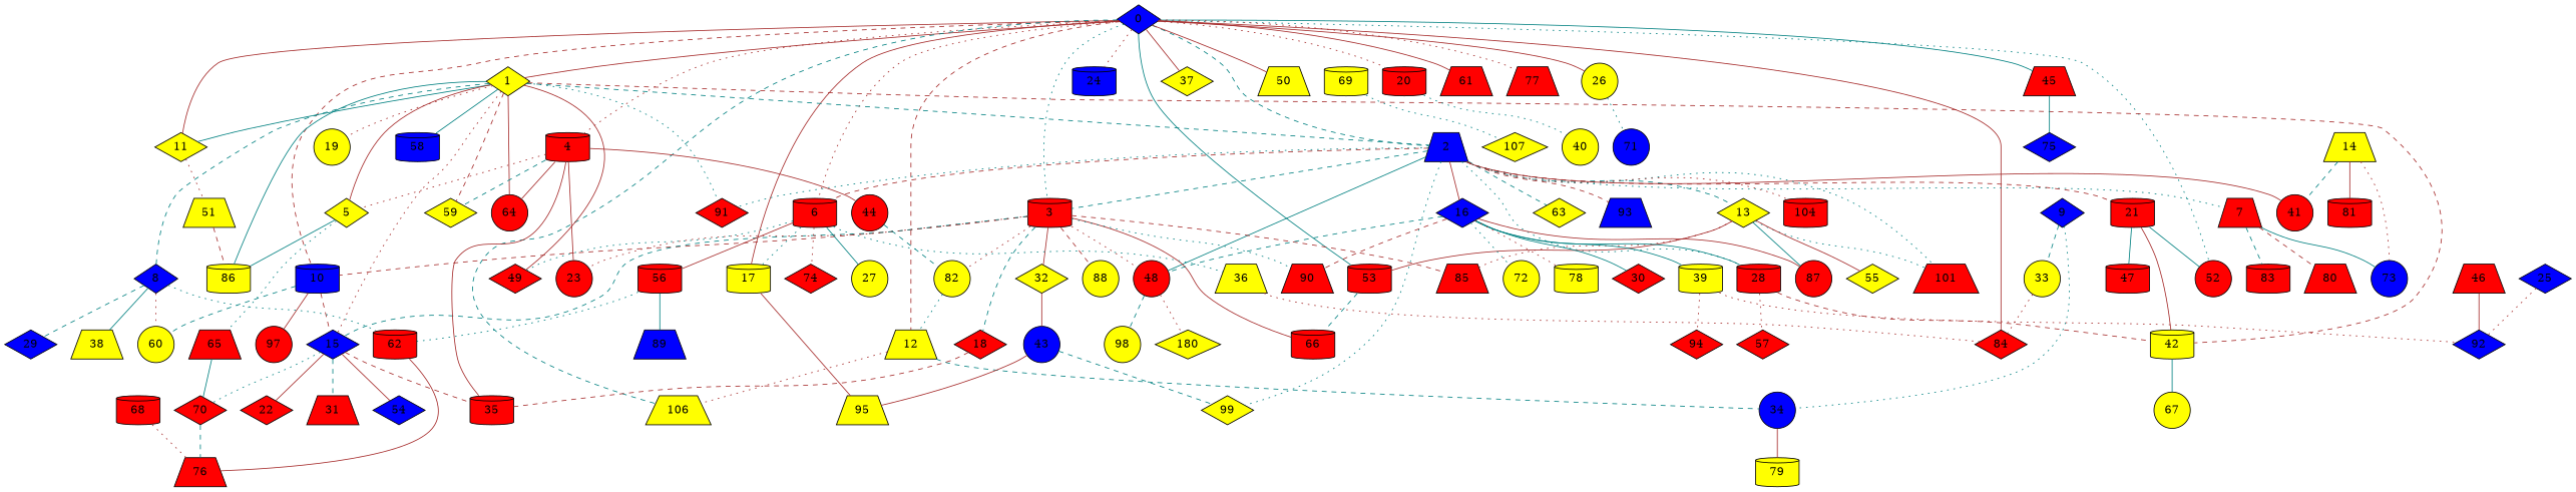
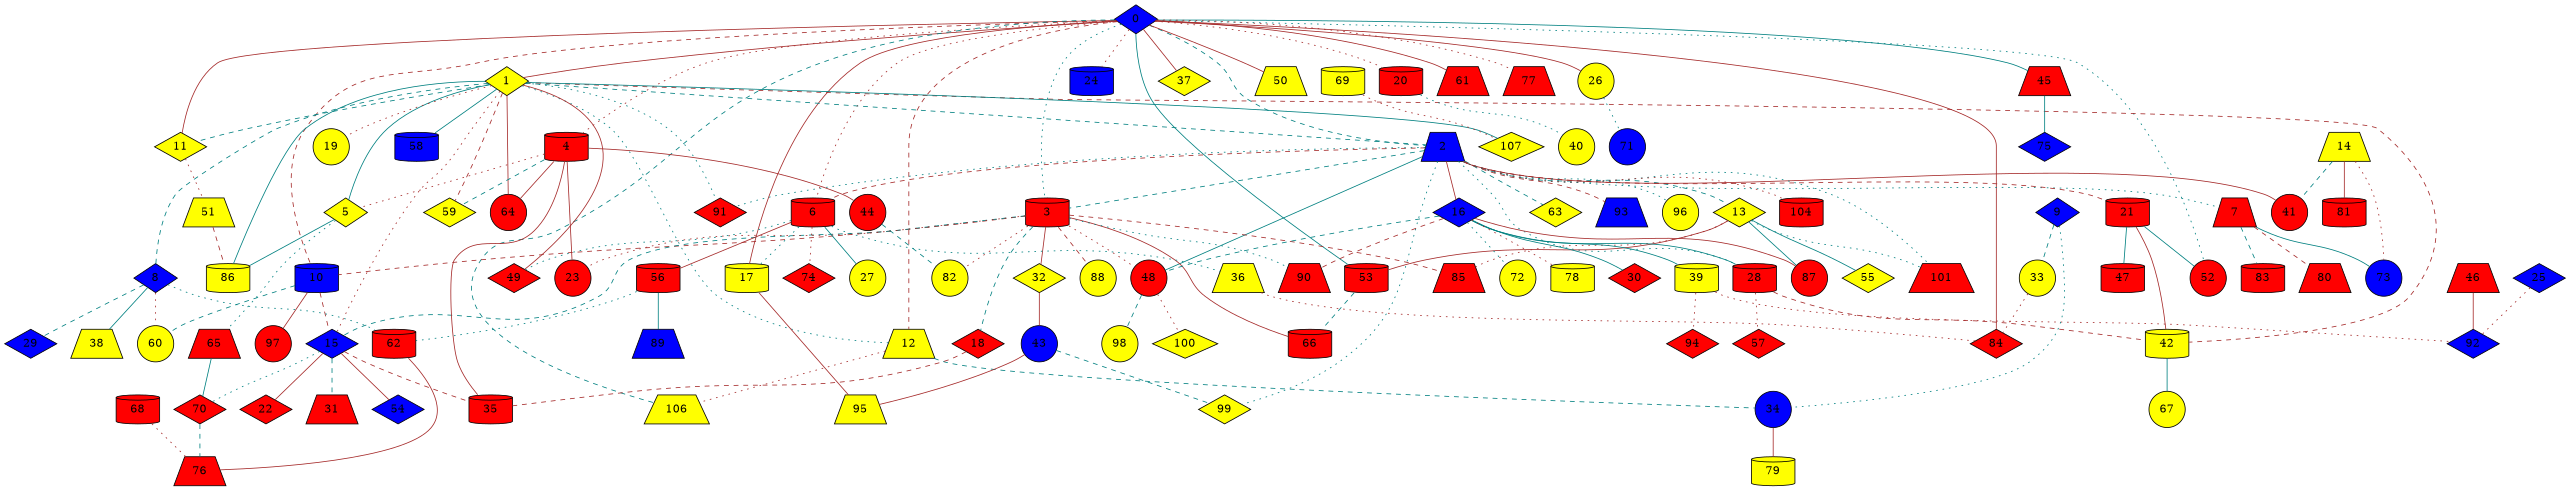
  graph {
    node [fillcolor=red shape=diamond style=filled]
    edge [color=brown style=solid]
    0 [fillcolor=blue]
    1 [fillcolor=yellow]
    2 [fillcolor=blue shape=trapezium]
    3 [shape=cylinder]
    4 [shape=cylinder]
    6 [shape=cylinder]
    10 [fillcolor=blue shape=cylinder]
    11 [fillcolor=yellow]
    12 [fillcolor=yellow shape=trapezium]
    17 [fillcolor=yellow shape=cylinder]
    20 [shape=cylinder]
    24 [fillcolor=blue shape=cylinder]
    26 [fillcolor=yellow shape=circle]
    37 [fillcolor=yellow]
    45 [shape=trapezium]
    50 [fillcolor=yellow shape=trapezium]
    52 [shape=circle]
    53 [shape=cylinder]
    61 [shape=trapezium]
    77 [shape=trapezium]
    84
    n22 [fillcolor=yellow label=106 shape=trapezium]
    5 [fillcolor=yellow]
    8 [fillcolor=blue]
    15 [fillcolor=blue]
    19 [fillcolor=yellow shape=circle]
    42 [fillcolor=yellow shape=cylinder]
    49
    58 [fillcolor=blue shape=cylinder]
    59 [fillcolor=yellow]
    64 [shape=circle]
    86 [fillcolor=yellow shape=cylinder]
    91
    n34 [fillcolor=yellow label=107]
    7 [shape=trapezium]
    13 [fillcolor=yellow]
    16 [fillcolor=blue]
    21 [shape=cylinder]
    28 [shape=cylinder]
    41 [shape=circle]
    48 [shape=circle]
    63 [fillcolor=yellow]
    93 [fillcolor=blue shape=trapezium]
+   96 [fillcolor=yellow shape=circle]
    99 [fillcolor=yellow]
    101 [shape=trapezium]
    104 [shape=cylinder]
    18
    23 [shape=circle]
    32 [fillcolor=yellow]
    66 [shape=cylinder]
    82 [fillcolor=yellow shape=circle]
    85 [shape=trapezium]
    88 [fillcolor=yellow shape=circle]
    90 [shape=trapezium]
    35 [shape=cylinder]
    44 [shape=circle]
    27 [fillcolor=yellow shape=circle]
    36 [fillcolor=yellow shape=trapezium]
    56 [shape=cylinder]
    74
    60 [fillcolor=yellow shape=circle]
    97 [shape=circle]
    51 [fillcolor=yellow shape=trapezium]
    34 [fillcolor=blue shape=circle]
    95 [fillcolor=yellow shape=trapezium]
    40 [fillcolor=yellow shape=circle]
    71 [fillcolor=blue shape=circle]
    75 [fillcolor=blue]
    65 [shape=trapezium]
    38 [fillcolor=yellow shape=trapezium]
    29 [fillcolor=blue]
    62 [shape=cylinder]
    22
    31 [shape=trapezium]
    54 [fillcolor=blue]
    70
    67 [fillcolor=yellow shape=circle]
    73 [fillcolor=blue shape=circle]
    80 [shape=trapezium]
    83 [shape=cylinder]
    55 [fillcolor=yellow]
    87 [shape=circle]
    30
    39 [fillcolor=yellow shape=cylinder]
    72 [fillcolor=yellow shape=circle]
    78 [fillcolor=yellow shape=cylinder]
    47 [shape=cylinder]
    57
    98 [fillcolor=yellow shape=circle]
-   100 [fillcolor=yellow label=180]
+   100 [fillcolor=yellow]
    43 [fillcolor=blue shape=circle]
    89 [fillcolor=blue shape=trapezium]
    76 [shape=trapezium]
    9 [fillcolor=blue]
    33 [fillcolor=yellow shape=circle]
    79 [fillcolor=yellow shape=cylinder]
    14 [fillcolor=yellow shape=trapezium]
    81 [shape=cylinder]
    92 [fillcolor=blue]
    94
    25 [fillcolor=blue]
    46 [shape=trapezium]
    68 [shape=cylinder]
    69 [fillcolor=yellow shape=cylinder]
    0 -- 1
    0 -- 2 [color=teal style=dashed]
    0 -- 3 [color=teal style=dotted]
    0 -- 4 [style=dotted]
    0 -- 6 [style=dotted]
    0 -- 10 [style=dashed]
    0 -- 11
    0 -- 12 [style=dashed]
    0 -- 17
    0 -- 20 [style=dotted]
    0 -- 24 [style=dotted]
    0 -- 26
    0 -- 37
    0 -- 45 [color=teal]
    0 -- 50
    0 -- 52 [color=teal style=dotted]
    0 -- 53 [color=teal]
    0 -- 61
    0 -- 77 [style=dotted]
    0 -- 84
    0 -- n22 [color=teal style=dashed]
    1 -- 2 [color=teal style=dashed]
-   1 -- 11 [color=teal]
-   82 -- 12 [color=teal style=dotted]
-   1 -- 5
+   1 -- 11 [color=teal style=dashed]
+   1 -- 12 [color=teal style=dotted]
+   1 -- 5 [color=teal]
    1 -- 8 [color=teal style=dashed]
    1 -- 15 [style=dotted]
    1 -- 19 [style=dotted]
    1 -- 42 [style=dashed]
    1 -- 49
    1 -- 58 [color=teal]
    1 -- 59 [style=dashed]
    1 -- 64
    1 -- 86 [color=teal]
    1 -- 91 [color=teal style=dotted]
+   1 -- n34 [color=teal]
    2 -- 3 [color=teal style=dashed]
    2 -- 6 [style=dashed]
    2 -- 91 [color=teal style=dotted]
    2 -- 7 [color=teal style=dotted]
    2 -- 13 [color=teal style=dashed]
    2 -- 16
    2 -- 21 [style=dashed]
    2 -- 28 [color=teal style=dotted]
    2 -- 41
    2 -- 48 [color=teal]
    2 -- 63 [color=teal style=dashed]
    2 -- 93 [style=dashed]
+   2 -- 96 [color=teal style=dotted]
    2 -- 99 [color=teal style=dotted]
    2 -- 101 [color=teal style=dotted]
    2 -- 104 [style=dotted]
    3 -- 10 [style=dashed]
    3 -- 15 [color=teal style=dashed]
    3 -- 48 [style=dotted]
    3 -- 18 [color=teal style=dashed]
    3 -- 23 [style=dotted]
    3 -- 32
    3 -- 66
    3 -- 82 [style=dotted]
    3 -- 85 [style=dashed]
    3 -- 88 [style=dashed]
    3 -- 90 [color=teal style=dotted]
    4 -- 5 [style=dotted]
    4 -- 59 [color=teal style=dashed]
    4 -- 64
    4 -- 23
    4 -- 35
    4 -- 44
    6 -- 17 [color=teal style=dotted]
    6 -- 49 [color=teal style=dotted]
    6 -- 27 [color=teal]
    6 -- 36 [color=teal style=dotted]
    6 -- 56
    6 -- 74 [style=dotted]
    10 -- 15 [style=dashed]
    10 -- 60 [color=teal style=dashed]
    10 -- 97
    11 -- 51 [style=dotted]
    12 -- n22 [style=dotted]
    12 -- 34 [color=teal style=dashed]
    17 -- 95
    20 -- 40 [color=teal style=dotted]
    26 -- 71 [color=teal style=dotted]
    45 -- 75 [color=teal]
    53 -- 66 [color=teal style=dashed]
    5 -- 86 [color=teal]
    5 -- 65 [color=teal style=dotted]
    8 -- 60 [style=dotted]
    8 -- 38 [color=teal]
    8 -- 29 [color=teal style=dashed]
    8 -- 62 [color=teal style=dotted]
    15 -- 35 [style=dashed]
    15 -- 22
    15 -- 31 [color=teal style=dashed]
    15 -- 54
    15 -- 70 [color=teal style=dotted]
    42 -- 67 [color=teal]
    7 -- 73 [color=teal]
    7 -- 80 [style=dashed]
    7 -- 83 [color=teal style=dashed]
    13 -- 53
    13 -- 101 [color=teal style=dotted]
    13 -- 85 [style=dotted]
-   13 -- 55
+   13 -- 55 [color=teal]
    13 -- 87 [color=teal]
    16 -- 28 [color=teal]
    16 -- 48 [color=teal style=dashed]
    16 -- 90 [style=dashed]
    16 -- 87
    16 -- 30 [color=teal]
    16 -- 39 [color=teal]
    16 -- 72 [color=teal style=dotted]
    16 -- 78 [style=dotted]
    21 -- 52 [color=teal]
    21 -- 42
    21 -- 47 [color=teal]
    28 -- 42 [style=dashed]
    28 -- 57 [style=dotted]
    48 -- 98 [color=teal style=dashed]
    48 -- 100 [style=dotted]
    18 -- 35 [style=dashed]
    32 -- 43
    44 -- 82 [color=teal style=dashed]
    36 -- 84 [style=dotted]
    56 -- 62 [color=teal style=dotted]
    56 -- 89 [color=teal]
    51 -- 86 [style=dashed]
    34 -- 79
    65 -- 70 [color=teal]
    62 -- 76
    70 -- 76 [color=teal style=dashed]
    39 -- 92 [style=dotted]
    39 -- 94 [style=dotted]
    43 -- 99 [color=teal style=dashed]
    43 -- 95
    9 -- 34 [color=teal style=dotted]
    9 -- 33 [color=teal style=dashed]
    33 -- 84 [style=dotted]
    14 -- 41 [color=teal style=dashed]
    14 -- 73 [style=dotted]
    14 -- 81
    25 -- 92 [style=dotted]
    46 -- 92
    68 -- 76 [style=dotted]
-   69 -- n34 [color=teal style=dotted]
+   69 -- n34 [style=dotted]
  }
